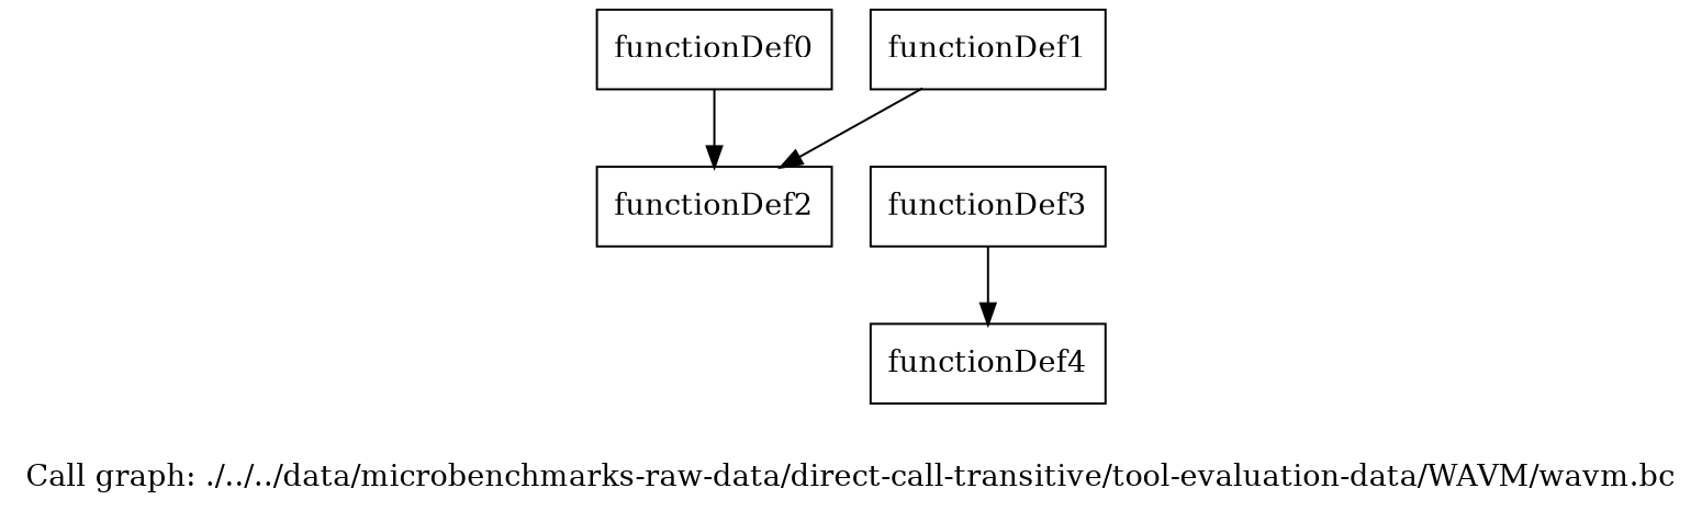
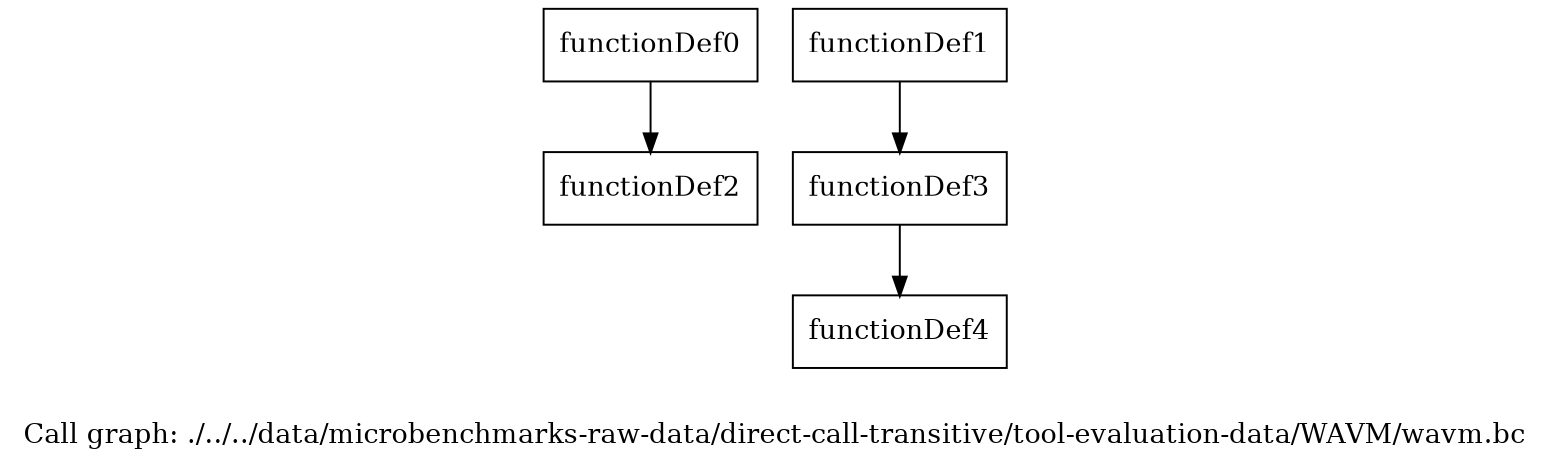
  digraph {
    label="Call graph: ./../../data/microbenchmarks-raw-data/direct-call-transitive/tool-evaluation-data/WAVM/wavm.bc"
    node [shape=record]
    n1 [label="{functionDef0}"]
    n2 [label="{functionDef2}"]
    n3 [label="{functionDef1}"]
    n4 [label="{functionDef3}"]
    n5 [label="{functionDef4}"]
    n1 -> n2
-   n3 -> n2
+   n3 -> n4
    n4 -> n5
  }
